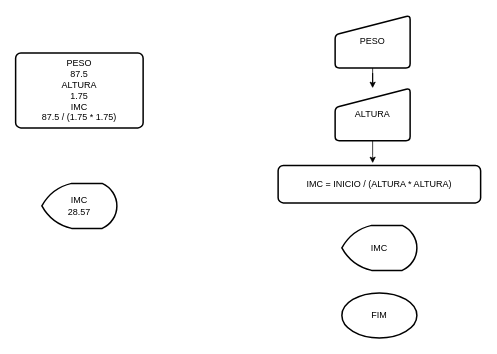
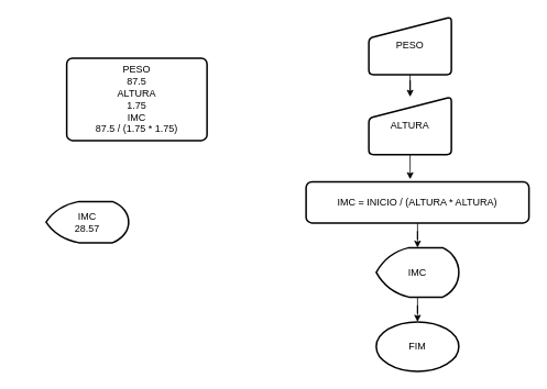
  <mxCell id="0" />
  <mxCell id="1" parent="0" />
  <mxCell id="2" value="FIM" style="strokeWidth=2;html=1;shape=mxgraph.flowchart.start_1;whiteSpace=wrap;" vertex="1" parent="1"><mxGeometry x="455" y="390" width="100" height="60" as="geometry" /></mxCell>
  <mxCell id="3" style="edgeStyle=orthogonalEdgeStyle;rounded=0;orthogonalLoop=1;jettySize=auto;html=1;entryX=0.5;entryY=0;entryDx=0;entryDy=0;" edge="1" parent="1" source="4" target="5"><mxGeometry relative="1" as="geometry" /></mxCell>
  <mxCell id="4" value="PESO" style="html=1;strokeWidth=2;shape=manualInput;whiteSpace=wrap;rounded=1;size=26;arcSize=11;" vertex="1" parent="1"><mxGeometry x="446" y="20" width="100" height="70" as="geometry" /></mxCell>
  <mxCell id="5" value="ALTURA" style="html=1;strokeWidth=2;shape=manualInput;whiteSpace=wrap;rounded=1;size=26;arcSize=11;" vertex="1" parent="1"><mxGeometry x="446" y="117" width="100" height="70" as="geometry" /></mxCell>
+ <mxCell id="6" style="edgeStyle=orthogonalEdgeStyle;rounded=0;orthogonalLoop=1;jettySize=auto;html=1;" edge="1" parent="1" source="7" target="9"><mxGeometry relative="1" as="geometry" /></mxCell>
  <mxCell id="7" value="IMC = INICIO / (ALTURA * ALTURA)" style="rounded=1;whiteSpace=wrap;html=1;absoluteArcSize=1;arcSize=14;strokeWidth=2;" vertex="1" parent="1"><mxGeometry x="370" y="220" width="270" height="50" as="geometry" /></mxCell>
+ <mxCell id="8" style="edgeStyle=orthogonalEdgeStyle;rounded=0;orthogonalLoop=1;jettySize=auto;html=1;" edge="1" parent="1" source="9" target="2"><mxGeometry relative="1" as="geometry" /></mxCell>
  <mxCell id="9" value="IMC" style="strokeWidth=2;html=1;shape=mxgraph.flowchart.display;whiteSpace=wrap;" vertex="1" parent="1"><mxGeometry x="455" y="300" width="100" height="60" as="geometry" /></mxCell>
  <mxCell id="10" style="edgeStyle=orthogonalEdgeStyle;rounded=0;orthogonalLoop=1;jettySize=auto;html=1;entryX=0.467;entryY=-0.06;entryDx=0;entryDy=0;entryPerimeter=0;" edge="1" parent="1" source="5" target="7"><mxGeometry relative="1" as="geometry" /></mxCell>
- <mxCell id="11" value="IMC&lt;div&gt;28.57&lt;/div&gt;" style="strokeWidth=2;html=1;shape=mxgraph.flowchart.display;whiteSpace=wrap;" vertex="1" parent="1"><mxGeometry x="55" y="244" width="100" height="60" as="geometry" /></mxCell>
- <mxCell id="12" value="PESO&lt;div&gt;87.5&lt;/div&gt;&lt;div&gt;ALTURA&lt;/div&gt;&lt;div&gt;1.75&lt;/div&gt;&lt;div&gt;IMC&lt;/div&gt;&lt;div&gt;87.5 / (1.75 * 1.75)&lt;/div&gt;" style="rounded=1;whiteSpace=wrap;html=1;absoluteArcSize=1;arcSize=14;strokeWidth=2;" vertex="1" parent="1"><mxGeometry x="20" y="70" width="170" height="100" as="geometry" /></mxCell>
+ <mxCell id="11" value="IMC&lt;div&gt;28.57&lt;/div&gt;" style="strokeWidth=2;html=1;shape=mxgraph.flowchart.display;whiteSpace=wrap;" vertex="1" parent="1"><mxGeometry x="55" y="244" width="100" height="50" as="geometry" /></mxCell>
+ <mxCell id="12" value="PESO&lt;div&gt;87.5&lt;/div&gt;&lt;div&gt;ALTURA&lt;/div&gt;&lt;div&gt;1.75&lt;/div&gt;&lt;div&gt;IMC&lt;/div&gt;&lt;div&gt;87.5 / (1.75 * 1.75)&lt;/div&gt;" style="rounded=1;whiteSpace=wrap;html=1;absoluteArcSize=1;arcSize=14;strokeWidth=2;" vertex="1" parent="1"><mxGeometry x="80" y="70" width="170" height="100" as="geometry" /></mxCell>
